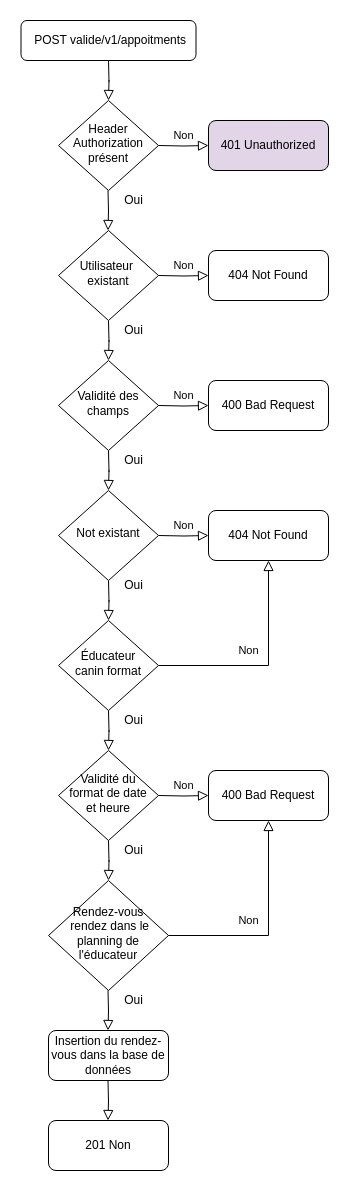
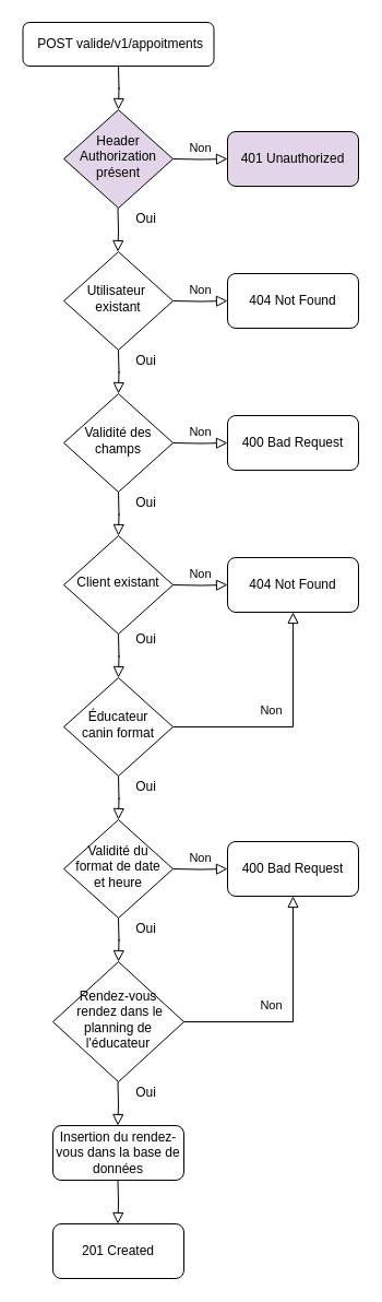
  <mxCell id="0" />
  <mxCell id="1" parent="0" />
  <mxCell id="2" value="&amp;nbsp;POST valide/v1/appoitments" style="rounded=1;whiteSpace=wrap;html=1;fontSize=12;glass=0;strokeWidth=1;shadow=0;" parent="1" vertex="1"><mxGeometry x="20.5" width="175" height="40" as="geometry" y="20" /></mxCell>
  <mxCell id="3" value="" style="rounded=0;html=1;jettySize=auto;orthogonalLoop=1;fontSize=11;endArrow=block;endFill=0;endSize=8;strokeWidth=1;shadow=0;labelBackgroundColor=none;edgeStyle=orthogonalEdgeStyle;" parent="1" edge="1"><mxGeometry relative="1" as="geometry"><mxPoint x="108" y="60" as="sourcePoint" /><mxPoint x="108" y="100" as="targetPoint" /></mxGeometry></mxCell>
  <mxCell id="4" value="Non" style="edgeStyle=orthogonalEdgeStyle;rounded=0;html=1;jettySize=auto;orthogonalLoop=1;fontSize=11;endArrow=block;endFill=0;endSize=8;strokeWidth=1;shadow=0;labelBackgroundColor=none;" parent="1" target="5" edge="1"><mxGeometry y="10" relative="1" as="geometry"><mxPoint as="offset" /><mxPoint x="158" y="275" as="sourcePoint" /></mxGeometry></mxCell>
  <mxCell id="5" value="404 Not Found" style="rounded=1;whiteSpace=wrap;html=1;fontSize=12;glass=0;strokeWidth=1;shadow=0;" parent="1" vertex="1"><mxGeometry x="208" y="250" width="120" height="50" as="geometry" /></mxCell>
  <mxCell id="6" value="" style="rounded=0;html=1;jettySize=auto;orthogonalLoop=1;fontSize=11;endArrow=block;endFill=0;endSize=8;strokeWidth=1;shadow=0;labelBackgroundColor=none;edgeStyle=orthogonalEdgeStyle;" parent="1" edge="1"><mxGeometry relative="1" as="geometry"><mxPoint x="108" y="320" as="sourcePoint" /><mxPoint x="108" y="360" as="targetPoint" /></mxGeometry></mxCell>
  <mxCell id="7" value="Oui" style="text;html=1;align=center;verticalAlign=middle;resizable=0;points=[];autosize=1;strokeColor=none;" parent="1" vertex="1"><mxGeometry x="118" y="320" width="30" height="20" as="geometry" /></mxCell>
  <mxCell id="8" value="Utilisateur&amp;nbsp; existant" style="rhombus;whiteSpace=wrap;html=1;shadow=0;fontFamily=Helvetica;fontSize=12;align=center;strokeWidth=1;spacing=6;spacingTop=-4;" parent="1" vertex="1"><mxGeometry x="58" y="230" width="100" height="90" as="geometry" /></mxCell>
  <mxCell id="9" value="Validité des champs" style="rhombus;whiteSpace=wrap;html=1;shadow=0;fontFamily=Helvetica;fontSize=12;align=center;strokeWidth=1;spacing=6;spacingTop=-4;" parent="1" vertex="1"><mxGeometry x="58" y="360" width="100" height="90" as="geometry" /></mxCell>
  <mxCell id="10" value="" style="rounded=0;html=1;jettySize=auto;orthogonalLoop=1;fontSize=11;endArrow=block;endFill=0;endSize=8;strokeWidth=1;shadow=0;labelBackgroundColor=none;edgeStyle=orthogonalEdgeStyle;" parent="1" edge="1"><mxGeometry relative="1" as="geometry"><mxPoint x="108" y="450" as="sourcePoint" /><mxPoint x="108" y="490" as="targetPoint" /></mxGeometry></mxCell>
  <mxCell id="11" value="Oui" style="text;html=1;align=center;verticalAlign=middle;resizable=0;points=[];autosize=1;strokeColor=none;" parent="1" vertex="1"><mxGeometry x="118" y="450" width="30" height="20" as="geometry" /></mxCell>
  <mxCell id="12" value="" style="rounded=0;html=1;jettySize=auto;orthogonalLoop=1;fontSize=11;endArrow=block;endFill=0;endSize=8;strokeWidth=1;shadow=0;labelBackgroundColor=none;edgeStyle=orthogonalEdgeStyle;" edge="1" parent="1"><mxGeometry relative="1" as="geometry"><mxPoint x="107.5" y="190" as="sourcePoint" /><mxPoint x="107.5" y="230" as="targetPoint" /></mxGeometry></mxCell>
- <mxCell id="13" value="Header Authorization présent" style="rhombus;whiteSpace=wrap;html=1;shadow=0;fontFamily=Helvetica;fontSize=12;align=center;strokeWidth=1;spacing=6;spacingTop=-4;" vertex="1" parent="1"><mxGeometry x="58" y="100" width="100" height="90" as="geometry" /></mxCell>
+ <mxCell id="13" value="Header Authorization présent" style="rhombus;whiteSpace=wrap;html=1;shadow=0;fontFamily=Helvetica;fontSize=12;align=center;strokeWidth=1;spacing=6;spacingTop=-4;fillColor=#e1d5e7;" vertex="1" parent="1"><mxGeometry x="58" y="100" width="100" height="90" as="geometry" /></mxCell>
  <mxCell id="14" value="Non" style="edgeStyle=orthogonalEdgeStyle;rounded=0;html=1;jettySize=auto;orthogonalLoop=1;fontSize=11;endArrow=block;endFill=0;endSize=8;strokeWidth=1;shadow=0;labelBackgroundColor=none;" edge="1" parent="1" target="15"><mxGeometry y="10" relative="1" as="geometry"><mxPoint as="offset" /><mxPoint x="158" y="145" as="sourcePoint" /></mxGeometry></mxCell>
  <mxCell id="15" value="401 Unauthorized" style="rounded=1;whiteSpace=wrap;html=1;fontSize=12;glass=0;strokeWidth=1;shadow=0;fillColor=#e1d5e7;" vertex="1" parent="1"><mxGeometry x="208" y="120" width="120" height="50" as="geometry" /></mxCell>
  <mxCell id="16" value="Oui" style="text;html=1;align=center;verticalAlign=middle;resizable=0;points=[];autosize=1;strokeColor=none;" vertex="1" parent="1"><mxGeometry x="118" y="190" width="30" height="20" as="geometry" /></mxCell>
  <mxCell id="17" value="Non" style="edgeStyle=orthogonalEdgeStyle;rounded=0;html=1;jettySize=auto;orthogonalLoop=1;fontSize=11;endArrow=block;endFill=0;endSize=8;strokeWidth=1;shadow=0;labelBackgroundColor=none;" edge="1" parent="1" target="18"><mxGeometry y="10" relative="1" as="geometry"><mxPoint as="offset" /><mxPoint x="158" y="405" as="sourcePoint" /></mxGeometry></mxCell>
  <mxCell id="18" value="400 Bad Request" style="rounded=1;whiteSpace=wrap;html=1;fontSize=12;glass=0;strokeWidth=1;shadow=0;" vertex="1" parent="1"><mxGeometry x="208" y="380" width="120" height="50" as="geometry" /></mxCell>
- <mxCell id="19" value="Not existant" style="rhombus;whiteSpace=wrap;html=1;shadow=0;fontFamily=Helvetica;fontSize=12;align=center;strokeWidth=1;spacing=6;spacingTop=-4;" vertex="1" parent="1"><mxGeometry x="58" y="490" width="100" height="90" as="geometry" /></mxCell>
+ <mxCell id="19" value="Client existant" style="rhombus;whiteSpace=wrap;html=1;shadow=0;fontFamily=Helvetica;fontSize=12;align=center;strokeWidth=1;spacing=6;spacingTop=-4;" vertex="1" parent="1"><mxGeometry x="58" y="490" width="100" height="90" as="geometry" /></mxCell>
  <mxCell id="20" value="" style="rounded=0;html=1;jettySize=auto;orthogonalLoop=1;fontSize=11;endArrow=block;endFill=0;endSize=8;strokeWidth=1;shadow=0;labelBackgroundColor=none;edgeStyle=orthogonalEdgeStyle;" edge="1" parent="1"><mxGeometry relative="1" as="geometry"><mxPoint x="108" y="580" as="sourcePoint" /><mxPoint x="108" y="620" as="targetPoint" /></mxGeometry></mxCell>
  <mxCell id="21" value="Éducateur &lt;br&gt;canin format" style="rhombus;whiteSpace=wrap;html=1;shadow=0;fontFamily=Helvetica;fontSize=12;align=center;strokeWidth=1;spacing=6;spacingTop=-4;" vertex="1" parent="1"><mxGeometry x="58" y="620" width="100" height="90" as="geometry" /></mxCell>
  <mxCell id="22" value="" style="rounded=0;html=1;jettySize=auto;orthogonalLoop=1;fontSize=11;endArrow=block;endFill=0;endSize=8;strokeWidth=1;shadow=0;labelBackgroundColor=none;edgeStyle=orthogonalEdgeStyle;" edge="1" parent="1"><mxGeometry relative="1" as="geometry"><mxPoint x="108" y="710" as="sourcePoint" /><mxPoint x="108" y="750" as="targetPoint" /></mxGeometry></mxCell>
  <mxCell id="23" value="Oui" style="text;html=1;align=center;verticalAlign=middle;resizable=0;points=[];autosize=1;strokeColor=none;" vertex="1" parent="1"><mxGeometry x="118" y="575" width="30" height="20" as="geometry" /></mxCell>
  <mxCell id="24" value="Oui" style="text;html=1;align=center;verticalAlign=middle;resizable=0;points=[];autosize=1;strokeColor=none;" vertex="1" parent="1"><mxGeometry x="118" y="710" width="30" height="20" as="geometry" /></mxCell>
  <mxCell id="25" value="Non" style="edgeStyle=orthogonalEdgeStyle;rounded=0;html=1;jettySize=auto;orthogonalLoop=1;fontSize=11;endArrow=block;endFill=0;endSize=8;strokeWidth=1;shadow=0;labelBackgroundColor=none;" edge="1" parent="1" target="26"><mxGeometry y="10" relative="1" as="geometry"><mxPoint as="offset" /><mxPoint x="158" y="535" as="sourcePoint" /></mxGeometry></mxCell>
  <mxCell id="26" value="404 Not Found" style="rounded=1;whiteSpace=wrap;html=1;fontSize=12;glass=0;strokeWidth=1;shadow=0;" vertex="1" parent="1"><mxGeometry x="208" y="510" width="120" height="50" as="geometry" /></mxCell>
  <mxCell id="27" value="Non" style="edgeStyle=orthogonalEdgeStyle;rounded=0;html=1;jettySize=auto;orthogonalLoop=1;fontSize=11;endArrow=block;endFill=0;endSize=8;strokeWidth=1;shadow=0;labelBackgroundColor=none;exitX=1;exitY=0.5;exitDx=0;exitDy=0;entryX=0.5;entryY=1;entryDx=0;entryDy=0;" edge="1" parent="1" source="21" target="26"><mxGeometry x="-0.163" y="15" relative="1" as="geometry"><mxPoint as="offset" /><mxPoint x="178" y="647" as="sourcePoint" /><mxPoint x="228" y="647" as="targetPoint" /></mxGeometry></mxCell>
  <mxCell id="28" value="Validité du format de date et heure" style="rhombus;whiteSpace=wrap;html=1;shadow=0;fontFamily=Helvetica;fontSize=12;align=center;strokeWidth=1;spacing=6;spacingTop=-4;" vertex="1" parent="1"><mxGeometry x="58" y="750" width="100" height="90" as="geometry" /></mxCell>
  <mxCell id="29" value="Non" style="edgeStyle=orthogonalEdgeStyle;rounded=0;html=1;jettySize=auto;orthogonalLoop=1;fontSize=11;endArrow=block;endFill=0;endSize=8;strokeWidth=1;shadow=0;labelBackgroundColor=none;" edge="1" parent="1" target="30"><mxGeometry y="10" relative="1" as="geometry"><mxPoint as="offset" /><mxPoint x="158" y="795" as="sourcePoint" /></mxGeometry></mxCell>
  <mxCell id="30" value="400 Bad Request" style="rounded=1;whiteSpace=wrap;html=1;fontSize=12;glass=0;strokeWidth=1;shadow=0;" vertex="1" parent="1"><mxGeometry x="208" y="770" width="120" height="50" as="geometry" /></mxCell>
  <mxCell id="31" value="" style="rounded=0;html=1;jettySize=auto;orthogonalLoop=1;fontSize=11;endArrow=block;endFill=0;endSize=8;strokeWidth=1;shadow=0;labelBackgroundColor=none;edgeStyle=orthogonalEdgeStyle;" edge="1" parent="1"><mxGeometry relative="1" as="geometry"><mxPoint x="108" y="840" as="sourcePoint" /><mxPoint x="108" y="880" as="targetPoint" /></mxGeometry></mxCell>
  <mxCell id="32" value="Oui" style="text;html=1;align=center;verticalAlign=middle;resizable=0;points=[];autosize=1;strokeColor=none;" vertex="1" parent="1"><mxGeometry x="118" y="840" width="30" height="20" as="geometry" /></mxCell>
  <mxCell id="33" value="Rendez-vous&lt;br&gt;&amp;nbsp;rendez dans le planning de l'éducateur" style="rhombus;whiteSpace=wrap;html=1;shadow=0;fontFamily=Helvetica;fontSize=12;align=center;strokeWidth=1;spacing=6;spacingTop=-4;" vertex="1" parent="1"><mxGeometry x="48" y="880" width="120" height="110" as="geometry" /></mxCell>
  <mxCell id="34" value="" style="rounded=0;html=1;jettySize=auto;orthogonalLoop=1;fontSize=11;endArrow=block;endFill=0;endSize=8;strokeWidth=1;shadow=0;labelBackgroundColor=none;edgeStyle=orthogonalEdgeStyle;" edge="1" parent="1"><mxGeometry relative="1" as="geometry"><mxPoint x="107.5" y="990" as="sourcePoint" /><mxPoint x="107.5" y="1030" as="targetPoint" /></mxGeometry></mxCell>
  <mxCell id="35" value="Oui" style="text;html=1;align=center;verticalAlign=middle;resizable=0;points=[];autosize=1;strokeColor=none;" vertex="1" parent="1"><mxGeometry x="118" y="990" width="30" height="20" as="geometry" /></mxCell>
  <mxCell id="36" value="Non" style="edgeStyle=orthogonalEdgeStyle;rounded=0;html=1;jettySize=auto;orthogonalLoop=1;fontSize=11;endArrow=block;endFill=0;endSize=8;strokeWidth=1;shadow=0;labelBackgroundColor=none;exitX=1;exitY=0.5;exitDx=0;exitDy=0;entryX=0.5;entryY=1;entryDx=0;entryDy=0;" edge="1" parent="1" source="33" target="30"><mxGeometry x="-0.256" y="15" relative="1" as="geometry"><mxPoint as="offset" /><mxPoint x="198" y="930" as="sourcePoint" /><mxPoint x="248" y="930" as="targetPoint" /></mxGeometry></mxCell>
  <mxCell id="37" value="Insertion du rendez-vous dans la base de données" style="rounded=1;whiteSpace=wrap;html=1;fontSize=12;glass=0;strokeWidth=1;shadow=0;" vertex="1" parent="1"><mxGeometry x="48" y="1030" width="120" height="50" as="geometry" /></mxCell>
- <mxCell id="38" value="201 Non" style="rounded=1;whiteSpace=wrap;html=1;fontSize=12;glass=0;strokeWidth=1;shadow=0;" vertex="1" parent="1"><mxGeometry x="48" y="1120" width="120" height="50" as="geometry" /></mxCell>
+ <mxCell id="38" value="201 Created" style="rounded=1;whiteSpace=wrap;html=1;fontSize=12;glass=0;strokeWidth=1;shadow=0;" vertex="1" parent="1"><mxGeometry x="48" y="1120" width="120" height="50" as="geometry" /></mxCell>
  <mxCell id="39" value="" style="rounded=0;html=1;jettySize=auto;orthogonalLoop=1;fontSize=11;endArrow=block;endFill=0;endSize=8;strokeWidth=1;shadow=0;labelBackgroundColor=none;edgeStyle=orthogonalEdgeStyle;" edge="1" parent="1"><mxGeometry relative="1" as="geometry"><mxPoint x="107.5" y="1080" as="sourcePoint" /><mxPoint x="107.5" y="1120" as="targetPoint" /></mxGeometry></mxCell>
